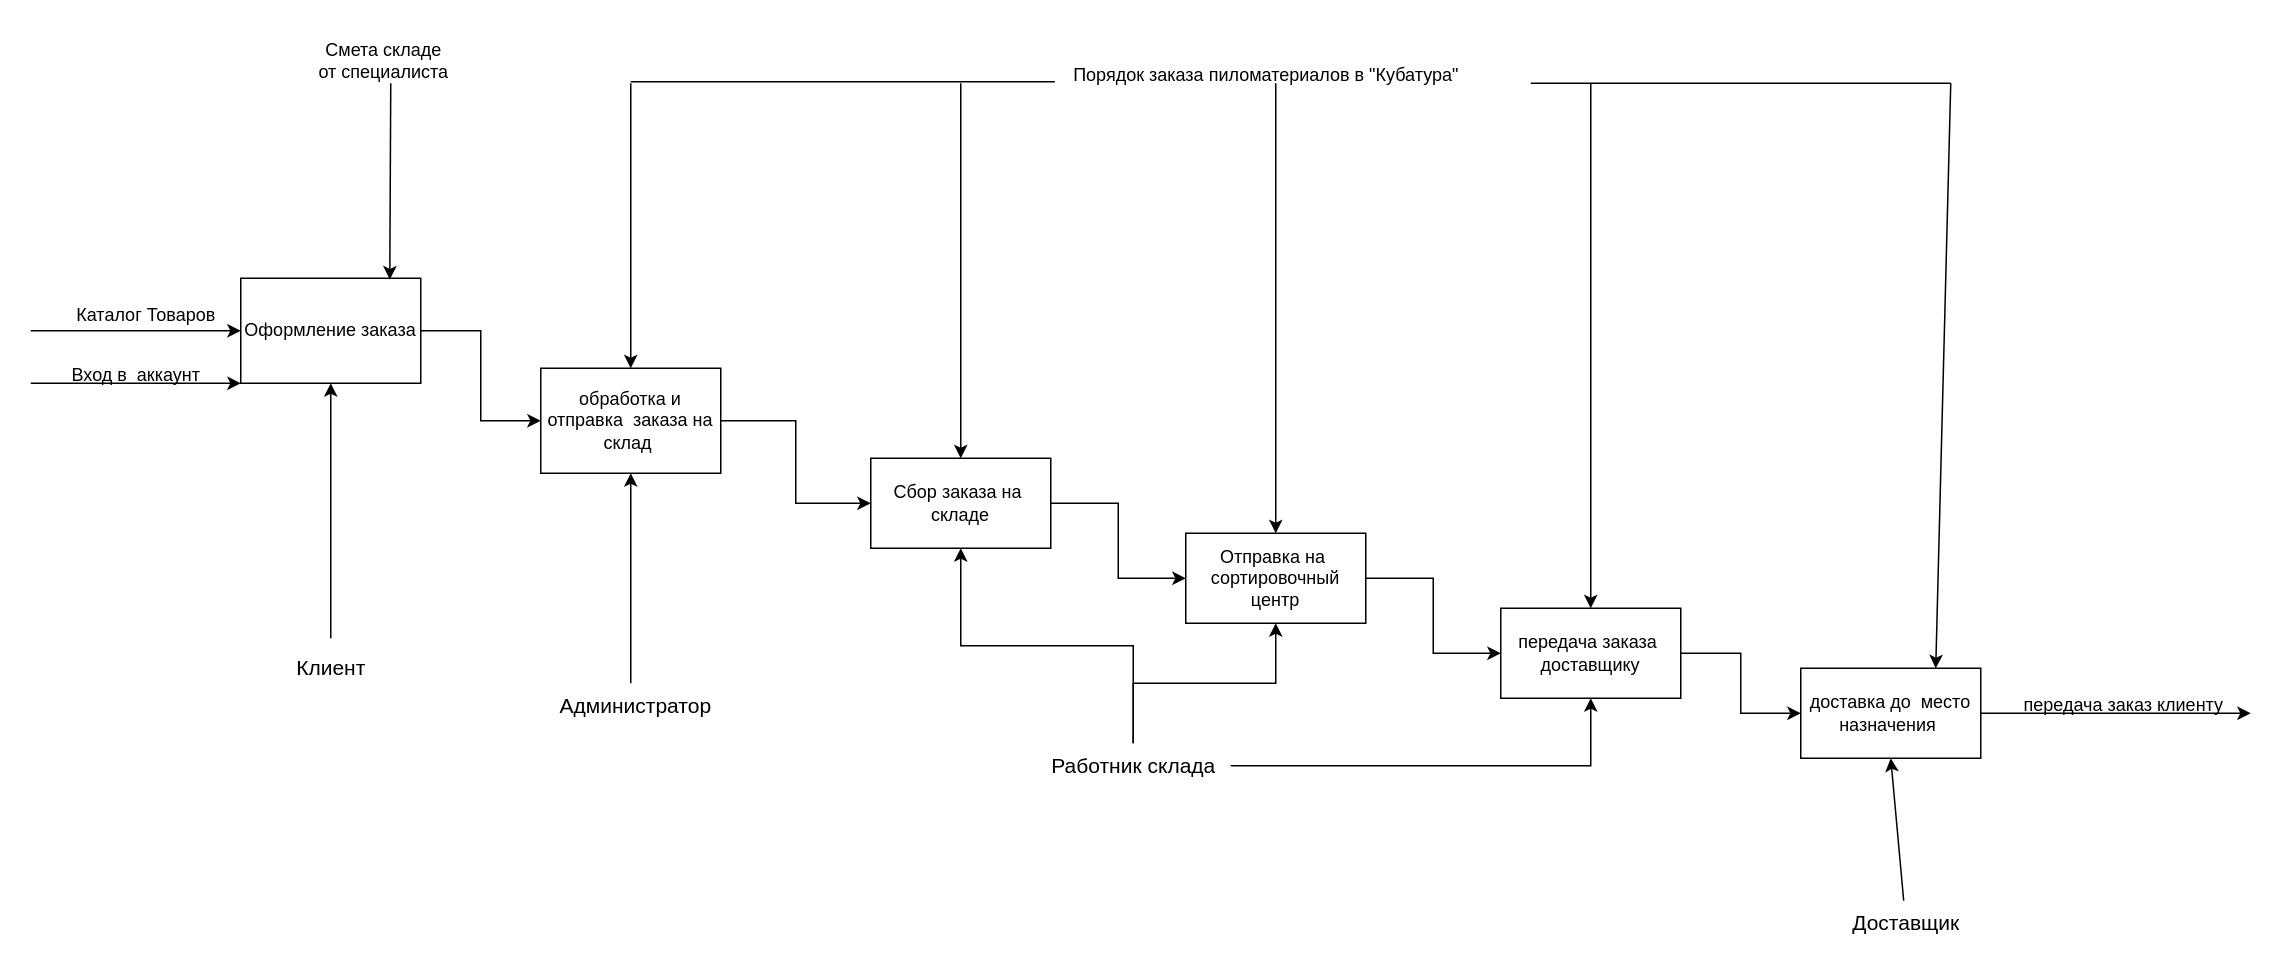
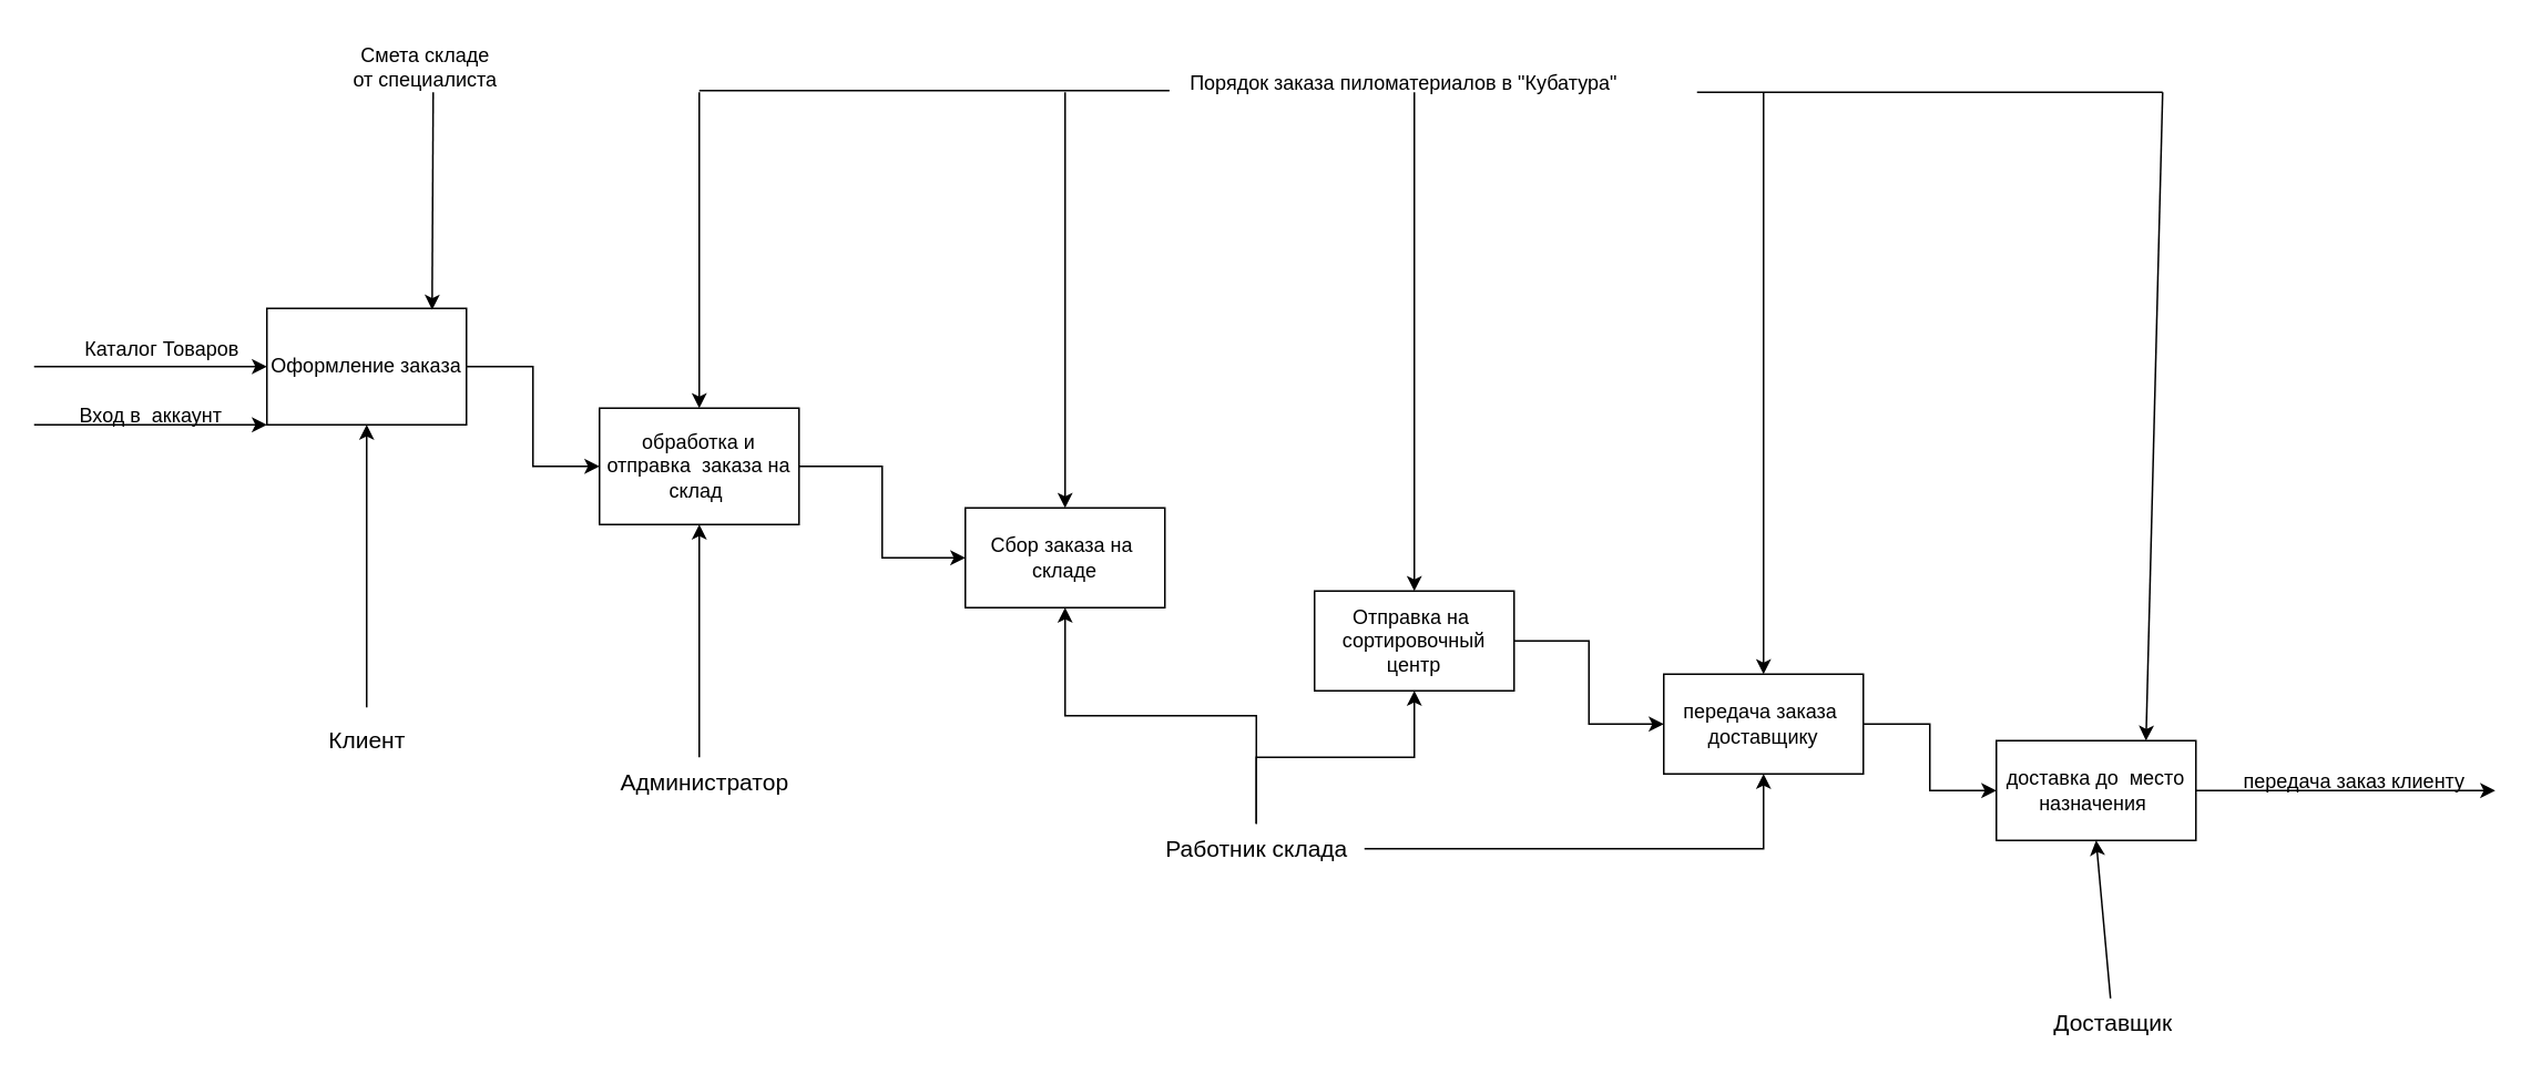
  <mxCell id="0" />
  <mxCell id="1" parent="0" />
  <mxCell id="2" style="edgeStyle=orthogonalEdgeStyle;rounded=0;orthogonalLoop=1;jettySize=auto;html=1;" edge="1" parent="1" source="3" target="9"><mxGeometry relative="1" as="geometry" /></mxCell>
  <mxCell id="3" value="Оформление заказа" style="rounded=0;whiteSpace=wrap;html=1;" vertex="1" parent="1"><mxGeometry x="160" y="185" width="120" height="70" as="geometry" /></mxCell>
  <mxCell id="4" value="" style="endArrow=classic;html=1;rounded=0;entryX=0;entryY=0.5;entryDx=0;entryDy=0;" edge="1" parent="1" target="3"><mxGeometry width="50" height="50" relative="1" as="geometry"><mxPoint x="20" y="220" as="sourcePoint" /><mxPoint x="180" y="215" as="targetPoint" /></mxGeometry></mxCell>
  <mxCell id="5" value="" style="endArrow=classic;html=1;rounded=0;entryX=0;entryY=1;entryDx=0;entryDy=0;" edge="1" parent="1" target="3"><mxGeometry width="50" height="50" relative="1" as="geometry"><mxPoint x="20" y="255" as="sourcePoint" /><mxPoint x="190" y="255" as="targetPoint" /></mxGeometry></mxCell>
  <mxCell id="6" value="Каталог Товаров&amp;nbsp;&amp;nbsp;" style="text;html=1;align=center;verticalAlign=middle;resizable=0;points=[];autosize=1;strokeColor=none;fillColor=none;" vertex="1" parent="1"><mxGeometry x="40" y="195" width="120" height="30" as="geometry" /></mxCell>
  <mxCell id="7" value="Вход в&amp;nbsp; аккаунт" style="text;html=1;align=center;verticalAlign=middle;resizable=0;points=[];autosize=1;strokeColor=none;fillColor=none;" vertex="1" parent="1"><mxGeometry x="35" y="235" width="110" height="30" as="geometry" /></mxCell>
  <mxCell id="8" style="edgeStyle=orthogonalEdgeStyle;rounded=0;orthogonalLoop=1;jettySize=auto;html=1;entryX=0;entryY=0.5;entryDx=0;entryDy=0;" edge="1" parent="1" source="9" target="11"><mxGeometry relative="1" as="geometry"><mxPoint x="540" y="330" as="targetPoint" /></mxGeometry></mxCell>
  <mxCell id="9" value="обработка и отправка&amp;nbsp; заказа на склад&amp;nbsp;" style="rounded=0;whiteSpace=wrap;html=1;" vertex="1" parent="1"><mxGeometry x="360" y="245" width="120" height="70" as="geometry" /></mxCell>
- <mxCell id="10" style="edgeStyle=orthogonalEdgeStyle;rounded=0;orthogonalLoop=1;jettySize=auto;html=1;entryX=0;entryY=0.5;entryDx=0;entryDy=0;" edge="1" parent="1" source="11" target="13"><mxGeometry relative="1" as="geometry" /></mxCell>
  <mxCell id="11" value="Сбор заказа на&amp;nbsp; складе" style="rounded=0;whiteSpace=wrap;html=1;" vertex="1" parent="1"><mxGeometry x="580" y="305" width="120" height="60" as="geometry" /></mxCell>
  <mxCell id="12" style="edgeStyle=orthogonalEdgeStyle;rounded=0;orthogonalLoop=1;jettySize=auto;html=1;entryX=0;entryY=0.5;entryDx=0;entryDy=0;" edge="1" parent="1" source="13" target="15"><mxGeometry relative="1" as="geometry" /></mxCell>
  <mxCell id="13" value="Отправка на&amp;nbsp; сортировочный центр" style="rounded=0;whiteSpace=wrap;html=1;" vertex="1" parent="1"><mxGeometry x="790" y="355" width="120" height="60" as="geometry" /></mxCell>
  <mxCell id="14" style="edgeStyle=orthogonalEdgeStyle;rounded=0;orthogonalLoop=1;jettySize=auto;html=1;entryX=0;entryY=0.5;entryDx=0;entryDy=0;" edge="1" parent="1" source="15" target="16"><mxGeometry relative="1" as="geometry" /></mxCell>
  <mxCell id="15" value="передача заказа&amp;nbsp; доставщику" style="rounded=0;whiteSpace=wrap;html=1;" vertex="1" parent="1"><mxGeometry x="1000" y="405" width="120" height="60" as="geometry" /></mxCell>
  <mxCell id="16" value="доставка до&amp;nbsp; место назначения&amp;nbsp;" style="rounded=0;whiteSpace=wrap;html=1;" vertex="1" parent="1"><mxGeometry x="1200" y="445" width="120" height="60" as="geometry" /></mxCell>
  <mxCell id="17" value="" style="endArrow=classic;html=1;rounded=0;exitX=1;exitY=0.5;exitDx=0;exitDy=0;" edge="1" parent="1" source="16"><mxGeometry width="50" height="50" relative="1" as="geometry"><mxPoint x="820" y="425" as="sourcePoint" /><mxPoint x="1500" y="475" as="targetPoint" /></mxGeometry></mxCell>
  <mxCell id="18" value="передача заказ клиенту" style="text;html=1;align=center;verticalAlign=middle;resizable=0;points=[];autosize=1;strokeColor=none;fillColor=none;" vertex="1" parent="1"><mxGeometry x="1335" y="455" width="160" height="30" as="geometry" /></mxCell>
  <mxCell id="19" value="" style="endArrow=none;html=1;rounded=0;" edge="1" parent="1"><mxGeometry width="50" height="50" relative="1" as="geometry"><mxPoint x="1300" y="55" as="sourcePoint" /><mxPoint x="1020" y="55" as="targetPoint" /></mxGeometry></mxCell>
  <mxCell id="20" value="Порядок заказа пиломатериалов в &quot;Кубатура&quot;&amp;nbsp;" style="text;html=1;align=center;verticalAlign=middle;resizable=0;points=[];autosize=1;strokeColor=none;fillColor=none;" vertex="1" parent="1"><mxGeometry x="705" y="35" width="280" height="30" as="geometry" /></mxCell>
  <mxCell id="21" value="" style="endArrow=classic;html=1;rounded=0;fontSize=14;entryX=0.828;entryY=0.012;entryDx=0;entryDy=0;entryPerimeter=0;" edge="1" parent="1" target="3"><mxGeometry width="50" height="50" relative="1" as="geometry"><mxPoint x="260" y="55" as="sourcePoint" /><mxPoint x="790" y="385" as="targetPoint" /></mxGeometry></mxCell>
  <mxCell id="22" value="" style="endArrow=classic;html=1;rounded=0;fontSize=14;entryX=0.5;entryY=0;entryDx=0;entryDy=0;" edge="1" parent="1" target="9"><mxGeometry width="50" height="50" relative="1" as="geometry"><mxPoint x="420" y="55" as="sourcePoint" /><mxPoint x="790" y="385" as="targetPoint" /></mxGeometry></mxCell>
  <mxCell id="23" value="" style="endArrow=classic;html=1;rounded=0;fontSize=14;entryX=0.5;entryY=0;entryDx=0;entryDy=0;" edge="1" parent="1" target="11"><mxGeometry width="50" height="50" relative="1" as="geometry"><mxPoint x="640" y="55" as="sourcePoint" /><mxPoint x="790" y="385" as="targetPoint" /></mxGeometry></mxCell>
  <mxCell id="24" value="" style="endArrow=classic;html=1;rounded=0;fontSize=14;entryX=0.5;entryY=0;entryDx=0;entryDy=0;" edge="1" parent="1" target="13"><mxGeometry width="50" height="50" relative="1" as="geometry"><mxPoint x="850" y="55" as="sourcePoint" /><mxPoint x="790" y="385" as="targetPoint" /></mxGeometry></mxCell>
  <mxCell id="25" value="" style="endArrow=classic;html=1;rounded=0;fontSize=14;entryX=0.5;entryY=0;entryDx=0;entryDy=0;" edge="1" parent="1" target="15"><mxGeometry width="50" height="50" relative="1" as="geometry"><mxPoint x="1060" y="55" as="sourcePoint" /><mxPoint x="790" y="385" as="targetPoint" /></mxGeometry></mxCell>
  <mxCell id="26" value="" style="endArrow=classic;html=1;rounded=0;fontSize=14;entryX=0.75;entryY=0;entryDx=0;entryDy=0;" edge="1" parent="1" target="16"><mxGeometry width="50" height="50" relative="1" as="geometry"><mxPoint x="1300" y="55" as="sourcePoint" /><mxPoint x="470" y="635" as="targetPoint" /></mxGeometry></mxCell>
  <mxCell id="27" value="" style="endArrow=classic;html=1;rounded=0;fontSize=14;entryX=0.5;entryY=1;entryDx=0;entryDy=0;" edge="1" parent="1" target="3"><mxGeometry width="50" height="50" relative="1" as="geometry"><mxPoint x="220" y="425" as="sourcePoint" /><mxPoint x="470" y="635" as="targetPoint" /></mxGeometry></mxCell>
  <mxCell id="28" value="Клиент" style="text;html=1;align=center;verticalAlign=middle;resizable=0;points=[];autosize=1;strokeColor=none;fillColor=none;fontSize=14;" vertex="1" parent="1"><mxGeometry x="185" y="430" width="70" height="30" as="geometry" /></mxCell>
  <mxCell id="29" value="" style="endArrow=classic;html=1;rounded=0;fontSize=14;entryX=0.5;entryY=1;entryDx=0;entryDy=0;" edge="1" parent="1" target="9"><mxGeometry width="50" height="50" relative="1" as="geometry"><mxPoint x="420" y="455" as="sourcePoint" /><mxPoint x="470" y="635" as="targetPoint" /></mxGeometry></mxCell>
  <mxCell id="30" value="Администратор&amp;nbsp;" style="text;html=1;align=center;verticalAlign=middle;resizable=0;points=[];autosize=1;strokeColor=none;fillColor=none;fontSize=14;" vertex="1" parent="1"><mxGeometry x="360" y="455" width="130" height="30" as="geometry" /></mxCell>
  <mxCell id="31" style="edgeStyle=orthogonalEdgeStyle;rounded=0;orthogonalLoop=1;jettySize=auto;html=1;entryX=0.5;entryY=1;entryDx=0;entryDy=0;fontSize=14;" edge="1" parent="1" source="34" target="11"><mxGeometry relative="1" as="geometry" /></mxCell>
  <mxCell id="32" style="edgeStyle=orthogonalEdgeStyle;rounded=0;orthogonalLoop=1;jettySize=auto;html=1;entryX=0.5;entryY=1;entryDx=0;entryDy=0;fontSize=14;" edge="1" parent="1" source="34" target="13"><mxGeometry relative="1" as="geometry" /></mxCell>
  <mxCell id="33" style="edgeStyle=orthogonalEdgeStyle;rounded=0;orthogonalLoop=1;jettySize=auto;html=1;entryX=0.5;entryY=1;entryDx=0;entryDy=0;fontSize=14;" edge="1" parent="1" source="34" target="15"><mxGeometry relative="1" as="geometry" /></mxCell>
  <mxCell id="34" value="Работник склада" style="text;html=1;align=center;verticalAlign=middle;resizable=0;points=[];autosize=1;strokeColor=none;fillColor=none;fontSize=14;" vertex="1" parent="1"><mxGeometry x="690" y="495" width="130" height="30" as="geometry" /></mxCell>
  <mxCell id="35" value="Доставщик" style="text;html=1;align=center;verticalAlign=middle;resizable=0;points=[];autosize=1;strokeColor=none;fillColor=none;fontSize=14;" vertex="1" parent="1"><mxGeometry x="1225" y="600" width="90" height="30" as="geometry" /></mxCell>
  <mxCell id="36" value="" style="endArrow=classic;html=1;rounded=0;fontSize=14;entryX=0.5;entryY=1;entryDx=0;entryDy=0;" edge="1" parent="1" source="35" target="16"><mxGeometry width="50" height="50" relative="1" as="geometry"><mxPoint x="420" y="685" as="sourcePoint" /><mxPoint x="470" y="635" as="targetPoint" /></mxGeometry></mxCell>
  <mxCell id="37" value="" style="endArrow=none;html=1;rounded=0;entryX=-0.008;entryY=0.635;entryDx=0;entryDy=0;entryPerimeter=0;" edge="1" parent="1" target="20"><mxGeometry width="50" height="50" relative="1" as="geometry"><mxPoint x="420" y="54" as="sourcePoint" /><mxPoint x="740" y="325" as="targetPoint" /></mxGeometry></mxCell>
  <mxCell id="38" value="Смета складе&lt;br&gt;от специалиста" style="text;html=1;align=center;verticalAlign=middle;resizable=0;points=[];autosize=1;strokeColor=none;fillColor=none;" vertex="1" parent="1"><mxGeometry x="190" y="20" width="130" height="40" as="geometry" /></mxCell>
